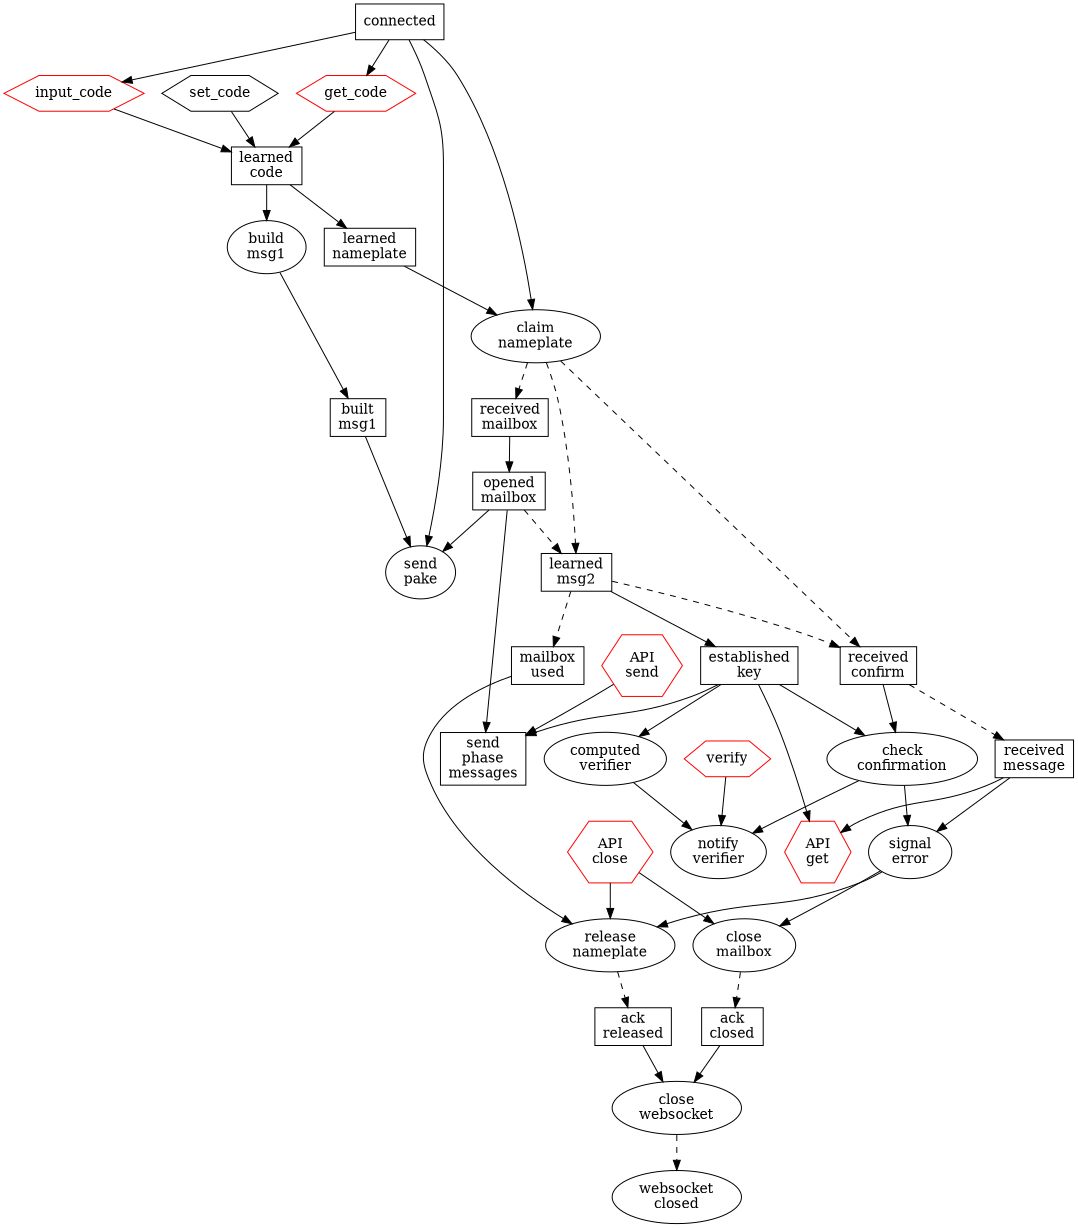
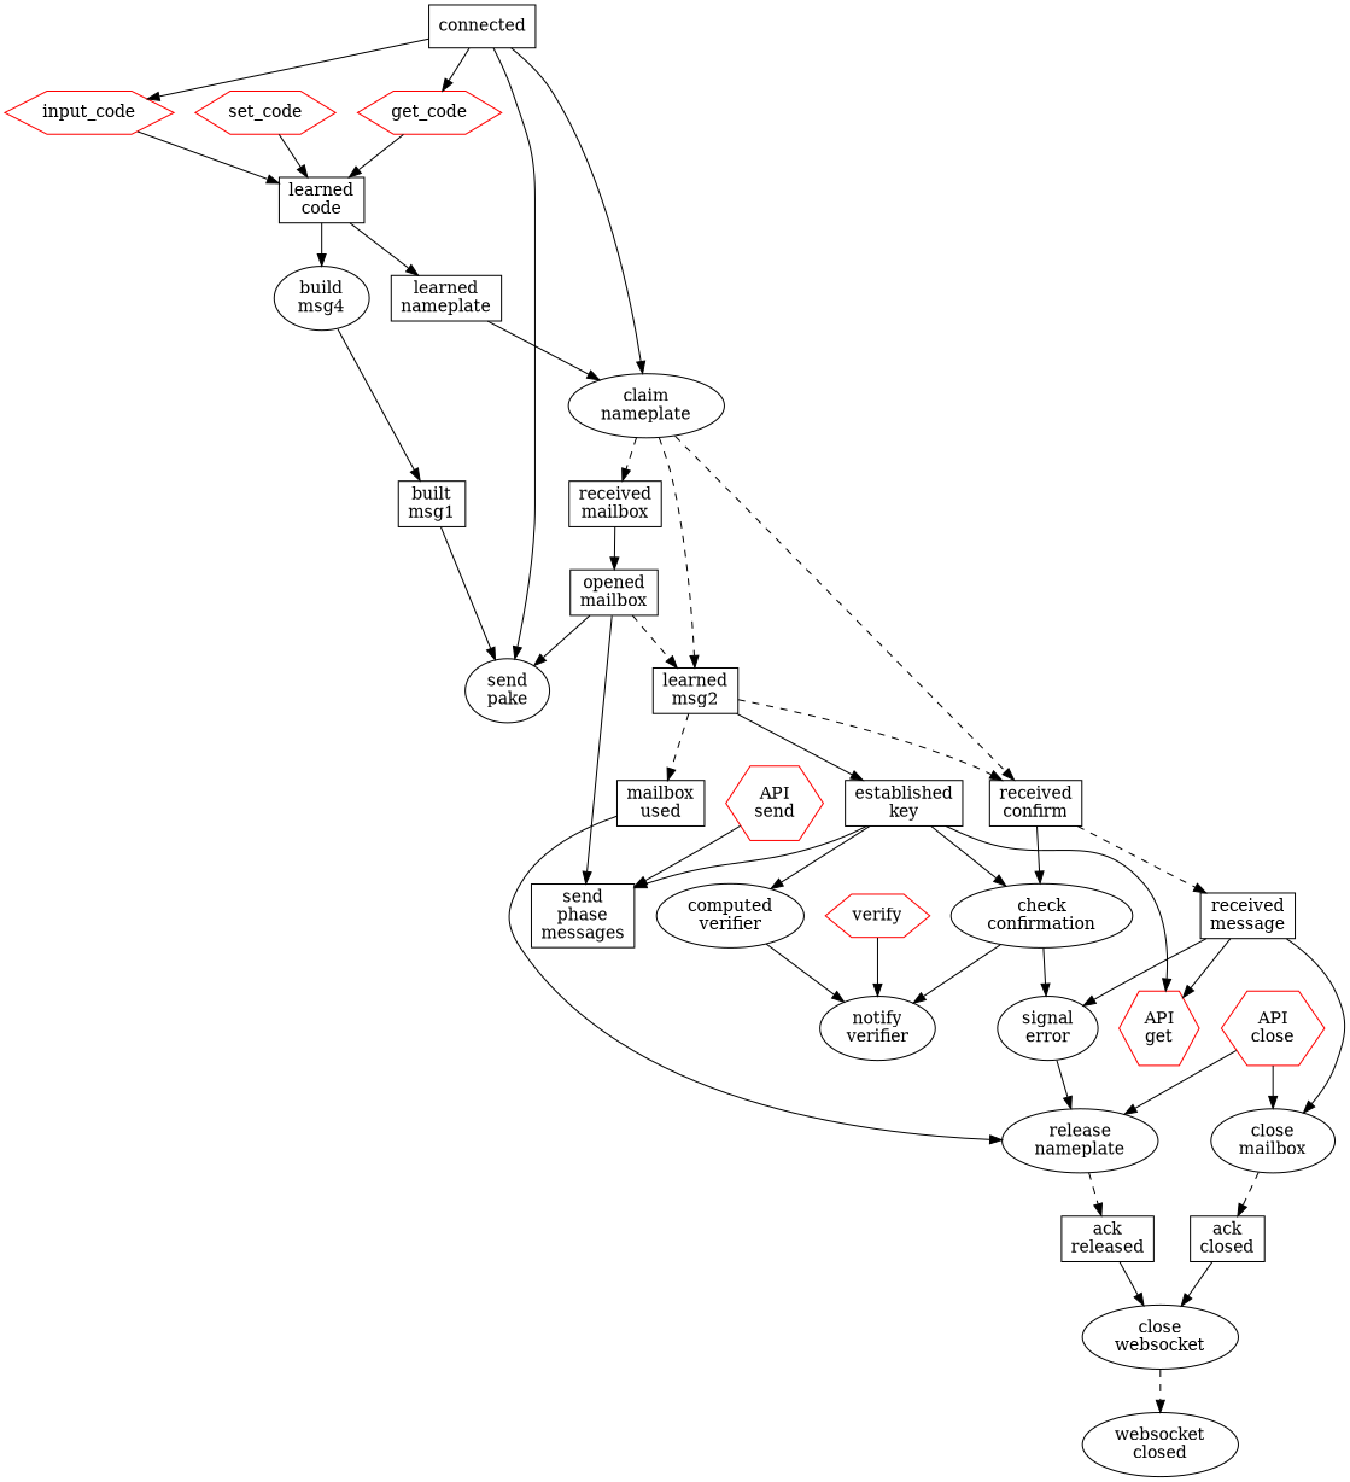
  digraph {
    node [shape=box]
    n1 [color=red label=get_code shape=hexagon]
    n2 [label="learned\ncode"]
    n3 [label="learned\nnameplate"]
-   n4 [label="build\nmsg1" shape=""]
+   n4 [label="build\nmsg4" shape=""]
    n5 [color=red label=input_code shape=hexagon]
-   n6 [color=black label=set_code shape=hexagon]
+   n6 [color=red label=set_code shape=hexagon]
    n7 [color=red label=verify shape=hexagon]
    n8 [label="notify\nverifier" shape=""]
    n9 [color=red label="API\nsend" shape=hexagon]
    n10 [label="send\nphase\nmessages"]
    n11 [color=red label="API\nget" shape=hexagon]
    n12 [color=red label="API\nclose" shape=hexagon]
    n13 [label="release\nnameplate" shape=""]
    n14 [label="close\nmailbox" shape=""]
    n15 [label="ack\nreleased"]
    n16 [label="ack\nclosed"]
    n17 [label=connected]
    n18 [label="claim\nnameplate" shape=""]
    n19 [label="send\npake" shape=""]
    n20 [label="received\nmailbox"]
    n21 [label="learned\nmsg2"]
    n22 [label="received\nconfirm"]
    n23 [label="built\nmsg1"]
    n24 [label="opened\nmailbox"]
    n25 [label="mailbox\nused"]
    n26 [label="established\nkey"]
    n27 [label="computed\nverifier" shape=ellipse]
    n28 [label="check\nconfirmation" shape=""]
    n29 [label="received\nmessage"]
    n30 [label="signal\nerror" shape=""]
    n31 [label="close\nwebsocket" shape=""]
    n32 [label="websocket\nclosed" shape=""]
    n1 -> n2
    n2 -> n3
    n2 -> n4
    n3 -> n18
    n4 -> n23
    n5 -> n2
    n6 -> n2
    n7 -> n8
    n9 -> n10
    n12 -> n13
    n12 -> n14
    n13 -> n15 [style=dashed]
    n14 -> n16 [style=dashed]
    n15 -> n31
    n16 -> n31
    n17 -> n1
    n17 -> n5
    n17 -> n18
    n17 -> n19
    n18 -> n20 [style=dashed]
    n18 -> n21 [style=dashed]
    n18 -> n22 [style=dashed]
    n20 -> n24
    n21 -> n22 [style=dashed]
    n21 -> n25 [style=dashed]
    n21 -> n26
    n22 -> n28
    n22 -> n29 [style=dashed]
    n23 -> n19
    n24 -> n10
    n24 -> n19
    n24 -> n21 [style=dashed]
    n25 -> n13
    n26 -> n10
    n26 -> n11
    n26 -> n27
    n26 -> n28
    n27 -> n8
    n28 -> n8
    n28 -> n30
    n29 -> n11
    n29 -> n30
    n30 -> n13
-   n30 -> n14
+   n29 -> n14
    n31 -> n32 [style=dashed]
  }
